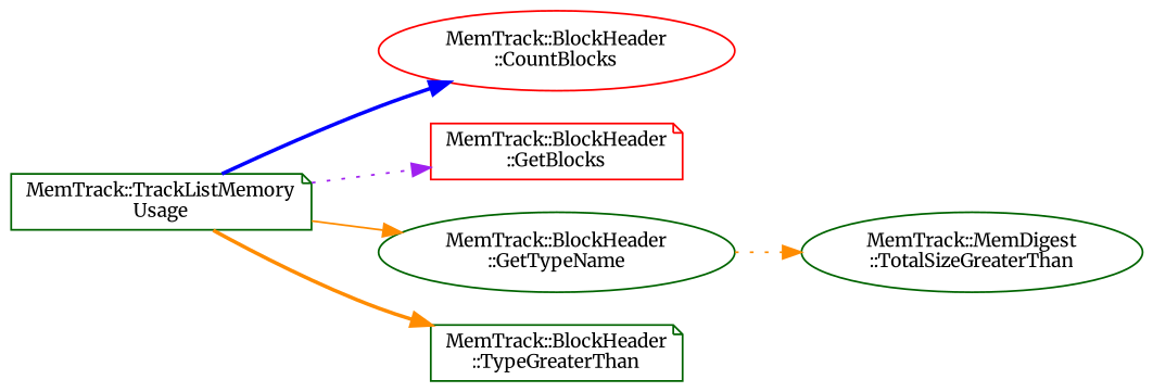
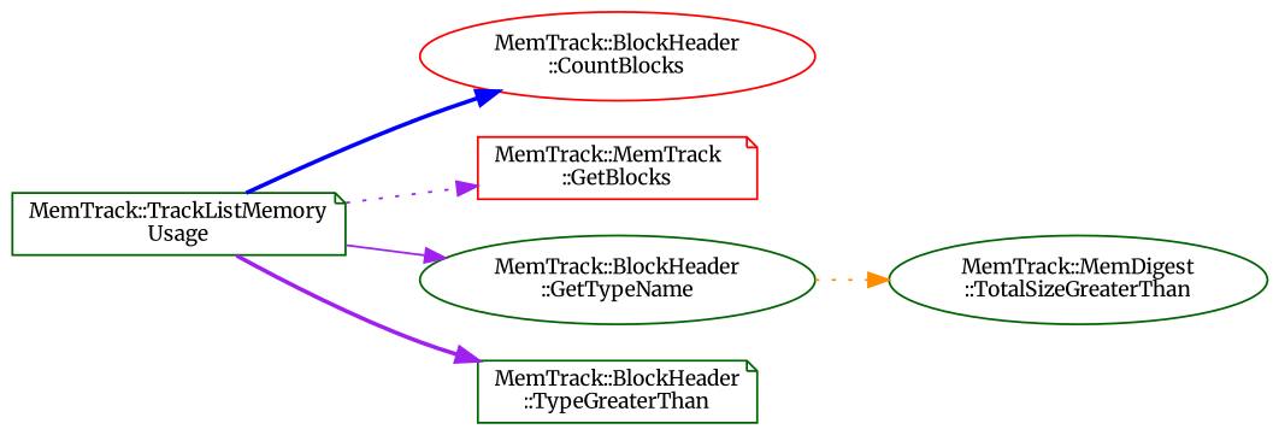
  digraph {
    fontname=Merriweather
    rankdir=LR
    node [color=darkgreen fillcolor=white fontname=Merriweather fontsize=10 shape=note style=filled]
    edge [color=purple fontname=Merriweather fontsize=10 labelfontname=Helvetica labelfontsize=10 style=bold]
    n1 [height=0.2 label="MemTrack::TrackListMemory\lUsage" width=0.4]
    n2 [color=red height=0.2 label="MemTrack::BlockHeader\l::CountBlocks" shape=ellipse width=0.4]
-   n3 [color=red height=0.2 label="MemTrack::BlockHeader\l::GetBlocks" width=0.4]
+   n3 [color=red height=0.2 label="MemTrack::MemTrack\l::GetBlocks" width=0.4]
    n4 [height=0.2 label="MemTrack::BlockHeader\l::GetTypeName" shape=ellipse width=0.4]
    n5 [height=0.2 label="MemTrack::BlockHeader\l::TypeGreaterThan" width=0.4]
    n6 [height=0.2 label="MemTrack::MemDigest\l::TotalSizeGreaterThan" shape=ellipse width=0.4]
    n1 -> n2 [color=blue]
    n1 -> n3 [style=dotted]
-   n1 -> n4 [color=darkorange style=solid]
-   n1 -> n5 [color=darkorange]
+   n1 -> n4 [style=solid]
+   n1 -> n5
    n4 -> n6 [color=darkorange style=dotted]
  }
